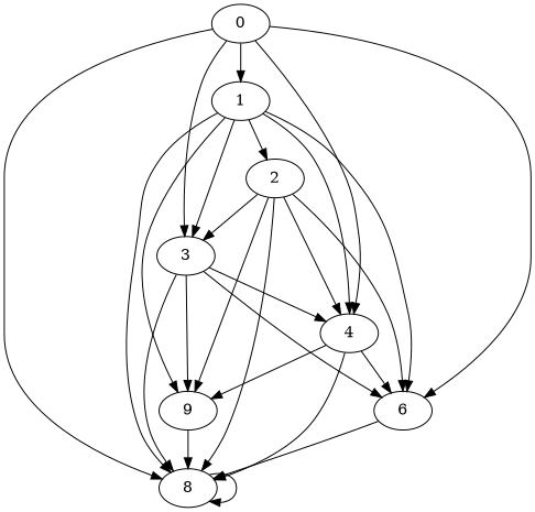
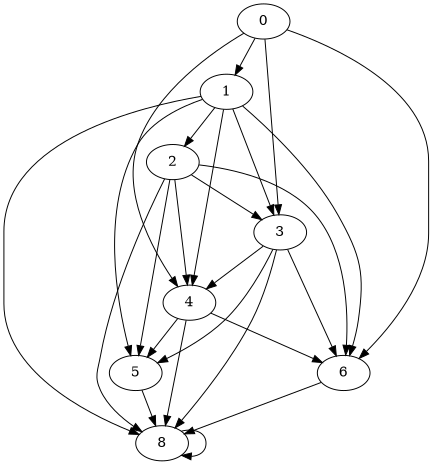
  digraph {
    0
    1
    3
    4
    6
    n6 [label=8]
    2
-   5 [label=9]
+   5
    0 -> 1
    0 -> 3
    0 -> 4
    0 -> 6
-   0 -> n6
    1 -> 3
    1 -> 4
    1 -> 6
    1 -> n6
    1 -> 2
    1 -> 5
    3 -> 4
    3 -> 6
    3 -> n6
    3 -> 5
    4 -> 6
    4 -> n6
    4 -> 5
    6 -> n6
    n6 -> n6
    2 -> 3
    2 -> 4
    2 -> 6
    2 -> n6
    2 -> 5
    5 -> n6
  }
